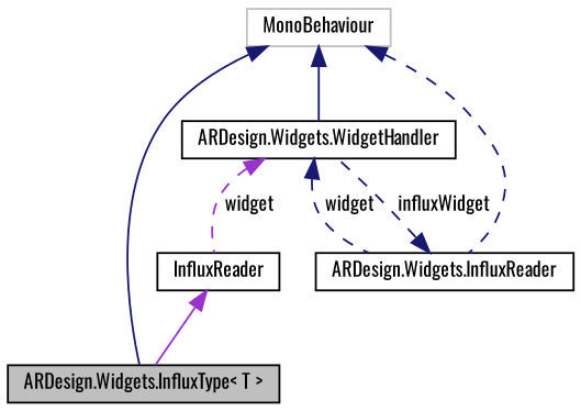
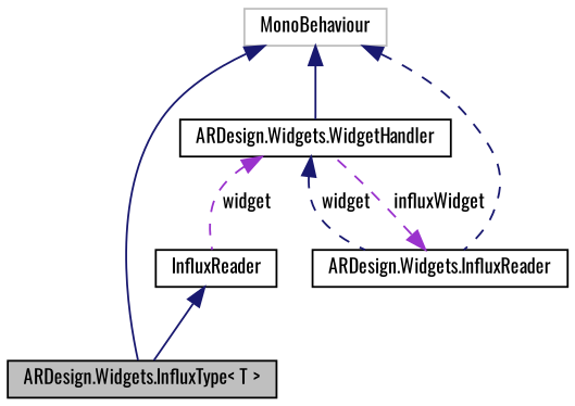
  digraph {
    fontname=Oswald
    node [color=black fillcolor=white fontname=Oswald fontsize=10 shape=record style=filled]
    edge [color=midnightblue dir=back fontname=Oswald fontsize=10 labelfontname=Helvetica labelfontsize=10 style=dashed]
    n1 [fillcolor=grey75 fontcolor=black height=0.2 label="ARDesign.Widgets.InfluxType\< T \>" width=0.4]
    n2 [height=0.2 label=InfluxReader width=0.4]
    n3 [color=grey75 height=0.2 label=MonoBehaviour width=0.4]
    n4 [height=0.2 label="ARDesign.Widgets.WidgetHandler" width=0.4]
    n5 [height=0.2 label="ARDesign.Widgets.InfluxReader" width=0.4]
-   n2 -> n1 [color=darkorchid3 style=solid]
+   n2 -> n1 [style=solid]
    n3 -> n1 [style=solid]
    n3 -> n4 [style=solid]
    n3 -> n5
    n4 -> n2 [color=darkorchid3 label=" widget"]
    n4 -> n5 [label=" widget"]
-   n5 -> n4 [label=" influxWidget"]
+   n5 -> n4 [color=darkorchid3 label=" influxWidget"]
  }
